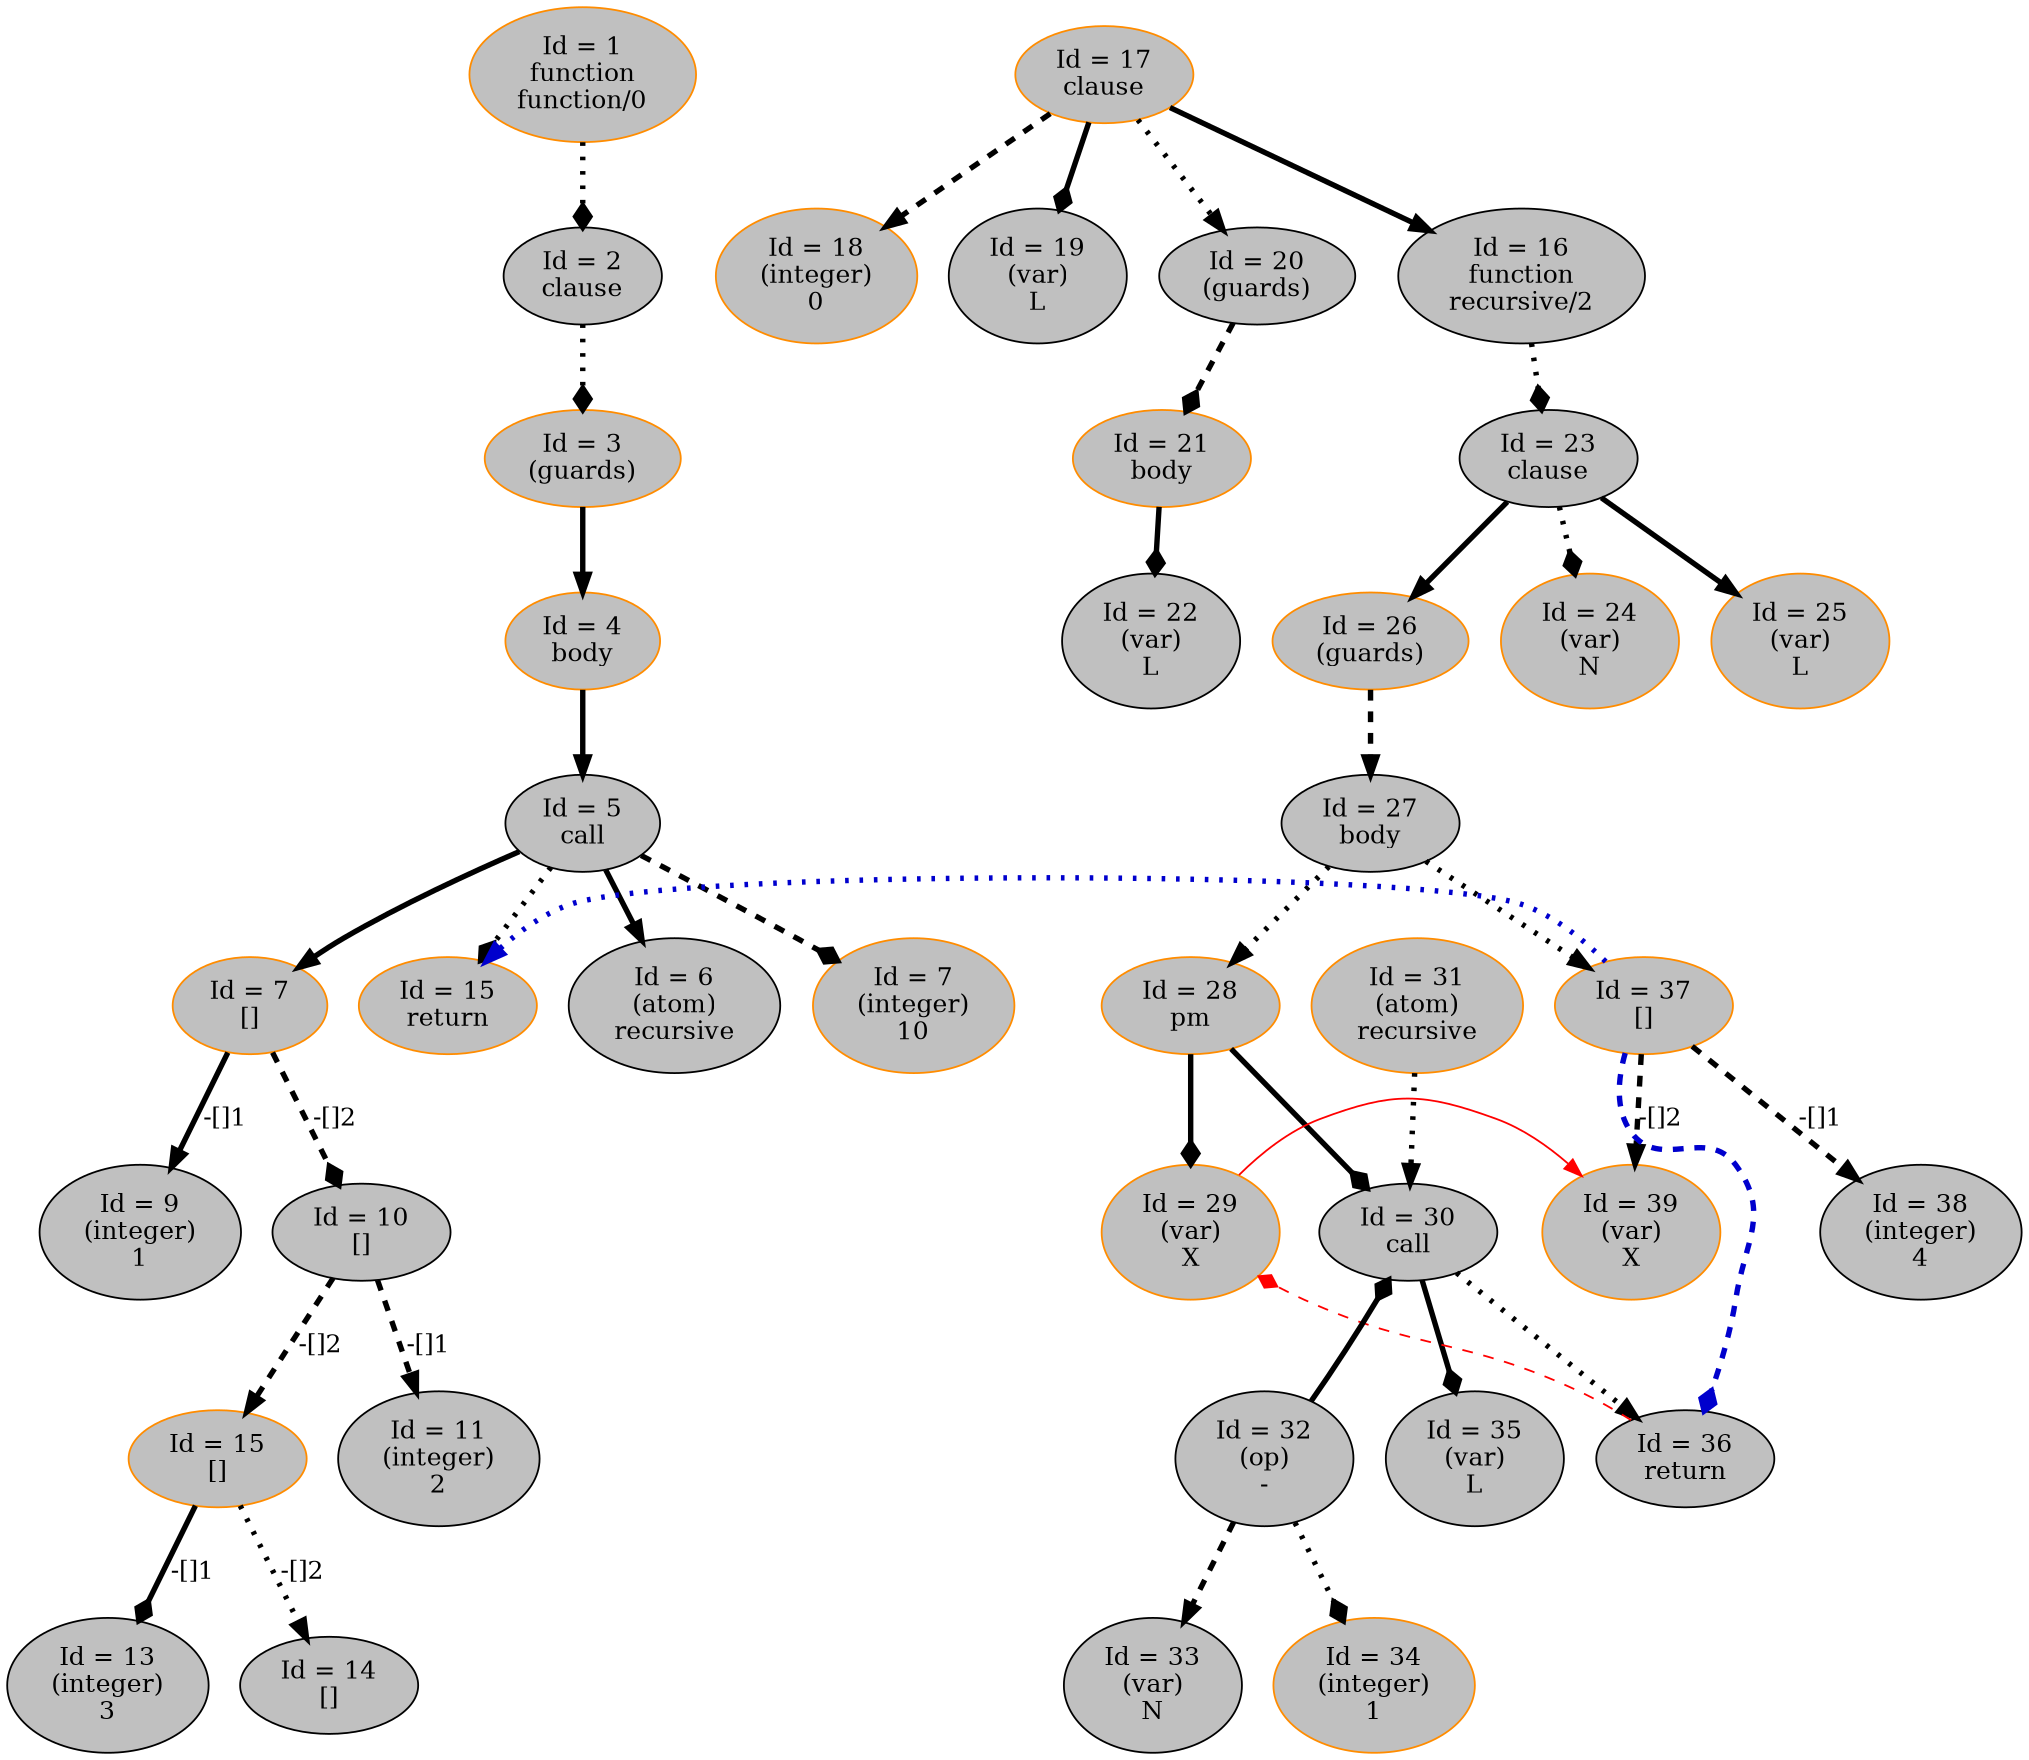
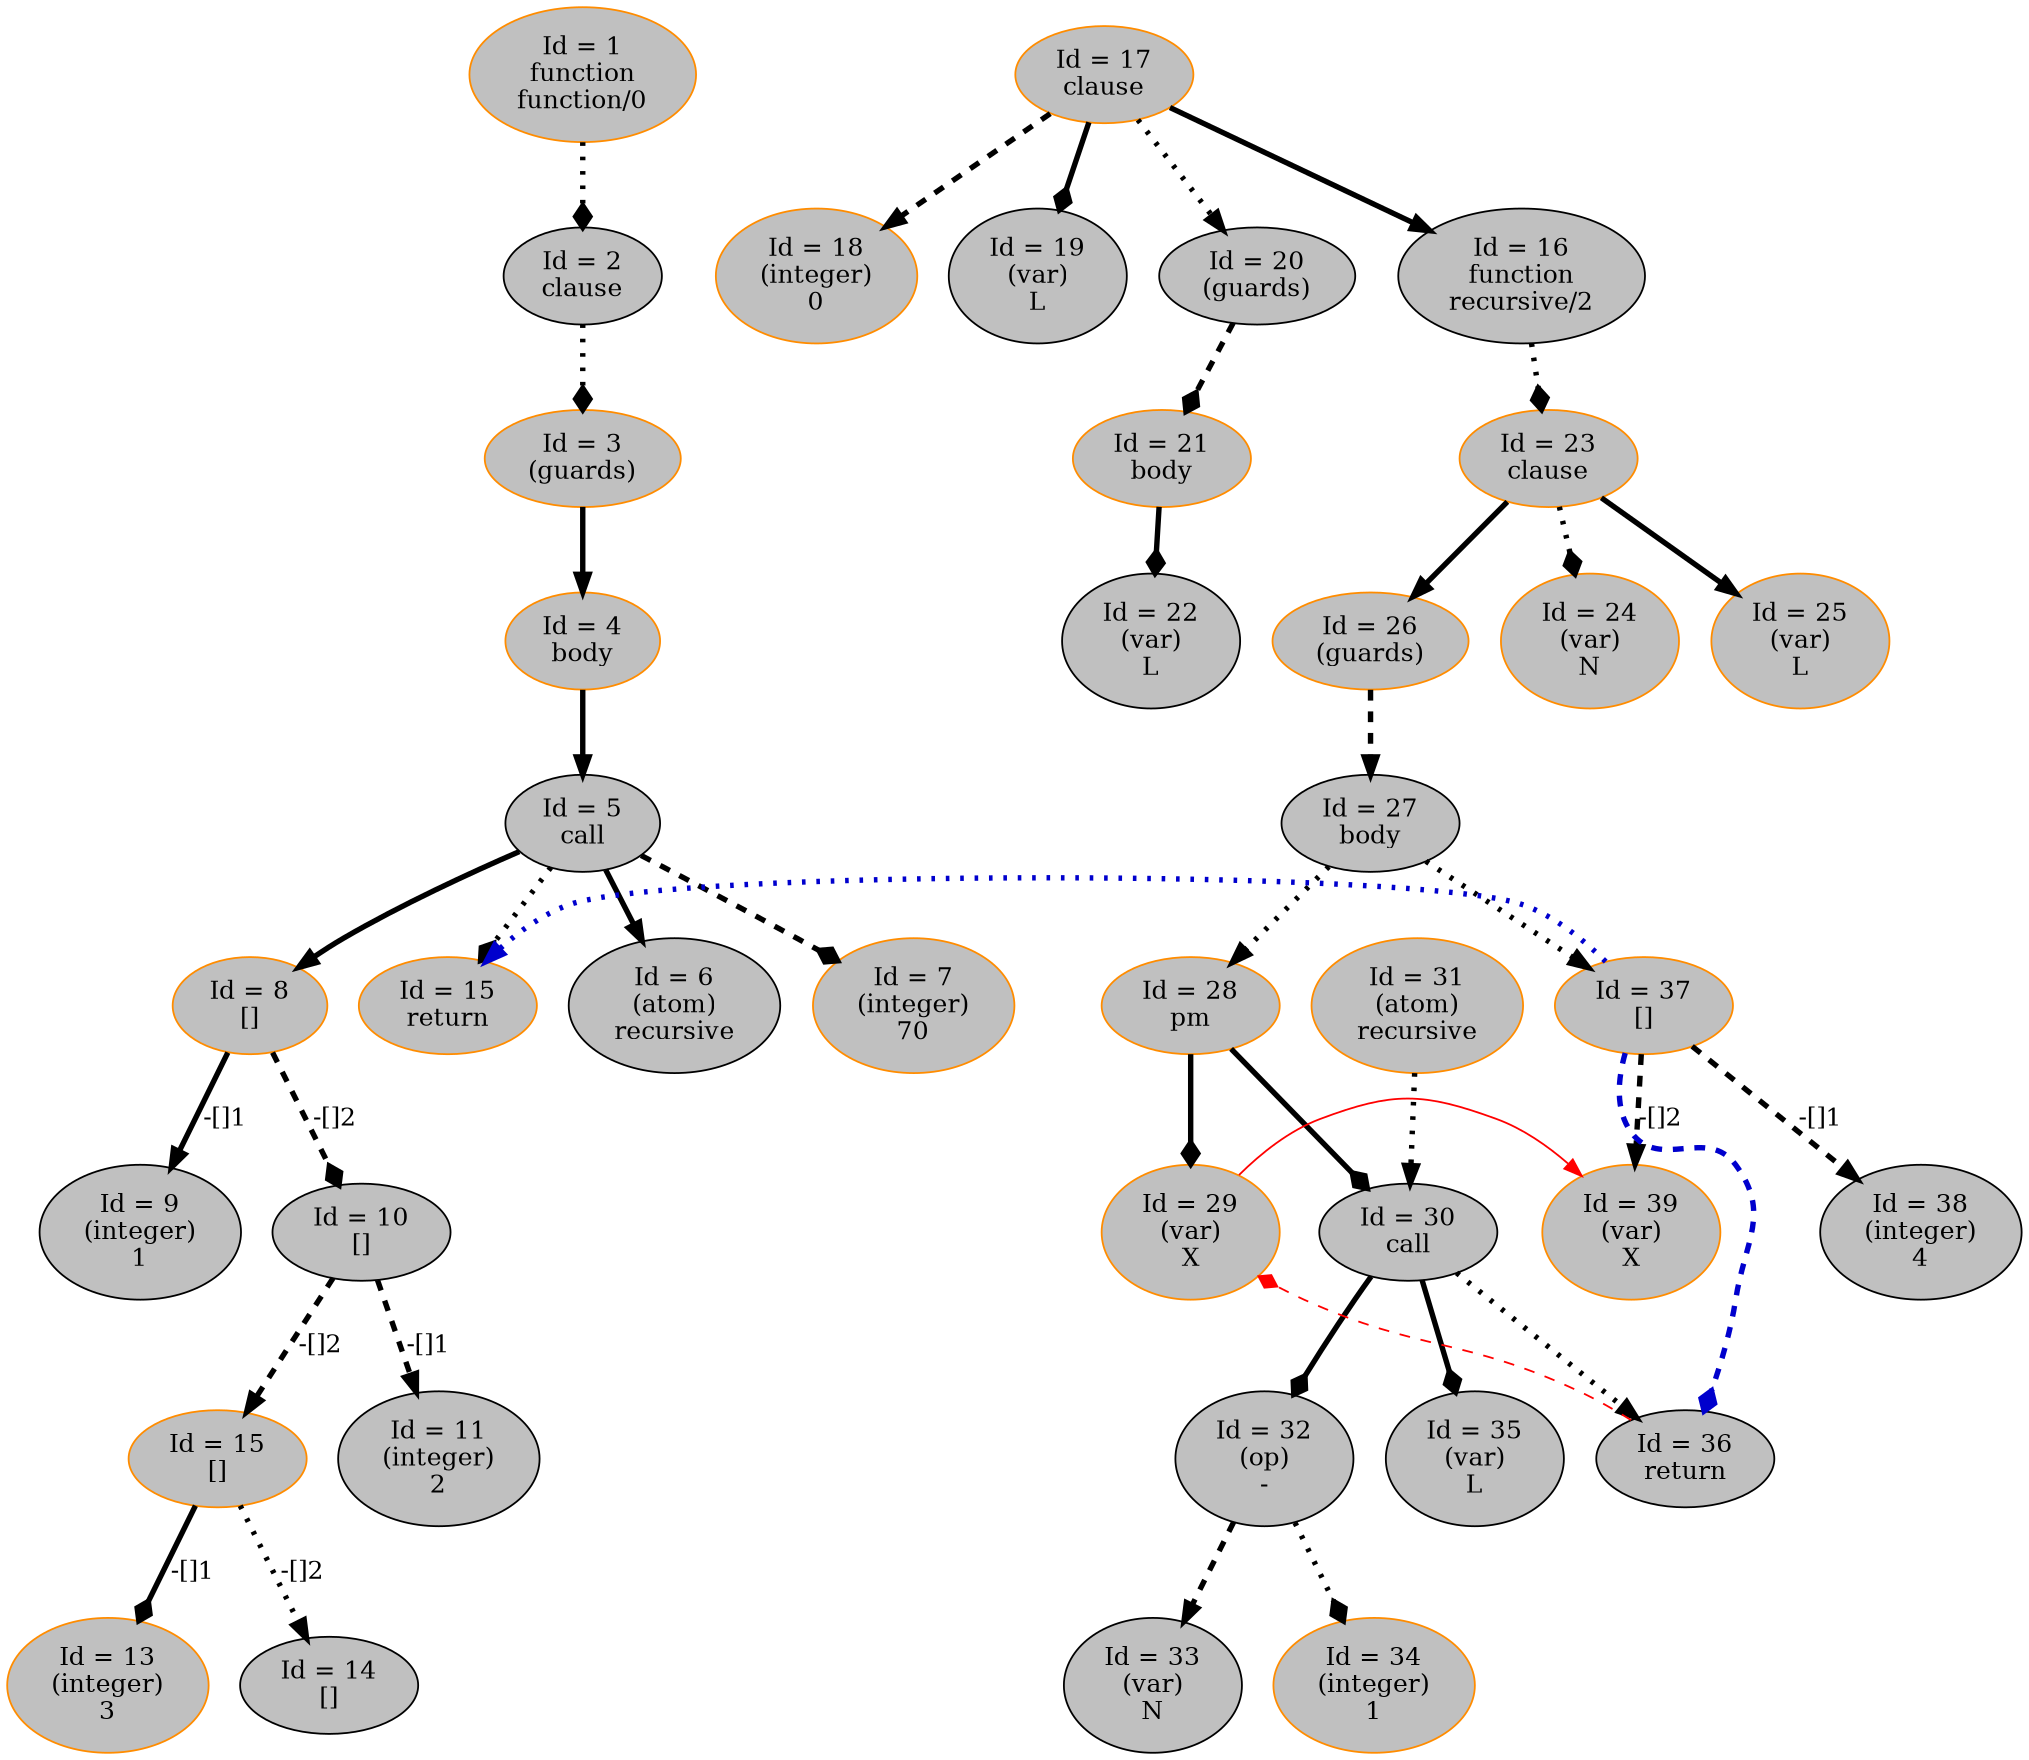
  digraph {
    node [color=darkorange fillcolor=gray fontcolor=black penwidth=1 shape=ellipse style=filled]
    edge [arrowhead=normal color=black penwidth=3 style=solid]
    n1 [label="Id = 1\nfunction\nfunction/0"]
    n2 [color=black label="Id = 2\nclause"]
    n3 [label="Id = 3\n(guards)\n"]
    n4 [label="Id = 4\nbody"]
    n5 [color=black label="Id = 5\ncall"]
    n6 [color=black label="Id = 6\n(atom)\nrecursive"]
-   n7 [label="Id = 7\n(integer)\n10"]
-   n8 [label="Id = 7\n[]"]
+   n7 [label="Id = 7\n(integer)\n70"]
+   n8 [label="Id = 8\n[]"]
    n9 [label="Id = 15\nreturn"]
    n10 [color=black label="Id = 9\n(integer)\n1"]
    n11 [color=black label="Id = 10\n[]"]
    n12 [color=black label="Id = 11\n(integer)\n2"]
    n13 [label="Id = 15\n[]"]
-   n14 [color=black label="Id = 13\n(integer)\n3"]
+   n14 [label="Id = 13\n(integer)\n3"]
    n15 [color=black label="Id = 14\n[]"]
    n16 [color=black label="Id = 16\nfunction\nrecursive/2"]
-   n17 [color=black label="Id = 23\nclause"]
+   n17 [label="Id = 23\nclause"]
    n18 [label="Id = 17\nclause"]
    n19 [label="Id = 18\n(integer)\n0"]
    n20 [color=black label="Id = 19\n(var)\nL"]
    n21 [color=black label="Id = 20\n(guards)\n"]
    n22 [label="Id = 24\n(var)\nN"]
    n23 [label="Id = 25\n(var)\nL"]
    n24 [label="Id = 26\n(guards)\n"]
    n25 [label="Id = 21\nbody"]
    n26 [color=black label="Id = 22\n(var)\nL"]
    n27 [color=black label="Id = 27\nbody"]
    n28 [label="Id = 28\npm"]
    n29 [label="Id = 37\n[]"]
    n30 [label="Id = 29\n(var)\nX"]
    n31 [color=black label="Id = 30\ncall"]
    n32 [label="Id = 39\n(var)\nX"]
    n33 [color=black label="Id = 36\nreturn"]
    n34 [color=black label="Id = 38\n(integer)\n4"]
    n35 [color=black label="Id = 32\n(op)\n-"]
    n36 [color=black label="Id = 35\n(var)\nL"]
    n37 [label="Id = 31\n(atom)\nrecursive"]
    n38 [color=black label="Id = 33\n(var)\nN"]
    n39 [label="Id = 34\n(integer)\n1"]
    n1 -> n2 [arrowhead=diamond style=dotted]
    n2 -> n3 [arrowhead=diamond style=dotted]
    n3 -> n4
    n4 -> n5
    n5 -> n6
    n5 -> n7 [arrowhead=diamond style=dashed]
    n5 -> n8
    n5 -> n9 [arrowhead=diamond style=dotted]
    n8 -> n10 [label="-[]1"]
    n8 -> n11 [arrowhead=diamond label="-[]2" style=dashed]
    n11 -> n12 [label="-[]1" style=dashed]
    n11 -> n13 [label="-[]2" style=dashed]
    n13 -> n14 [arrowhead=diamond label="-[]1"]
    n13 -> n15 [label="-[]2" style=dotted]
    n16 -> n17 [arrowhead=diamond style=dotted]
    n17 -> n22 [arrowhead=diamond style=dotted]
    n17 -> n23
    n17 -> n24
    n18 -> n16
    n18 -> n19 [style=dashed]
    n18 -> n20 [arrowhead=diamond]
    n18 -> n21 [style=dotted]
    n21 -> n25 [arrowhead=diamond style=dashed]
    n24 -> n27 [style=dashed]
    n25 -> n26 [arrowhead=diamond]
    n27 -> n28 [style=dotted]
    n27 -> n29 [style=dotted]
    n28 -> n30 [arrowhead=diamond]
    n28 -> n31 [arrowhead=diamond]
    n29 -> n9 [color=blue3 constraint=false style=dotted]
    n29 -> n32 [label="-[]2" style=dashed]
    n29 -> n33 [arrowhead=diamond color=blue3 constraint=false style=dashed]
    n29 -> n34 [label="-[]1" style=dashed]
    n30 -> n32 [color=red constraint=false penwidth=""]
    n31 -> n33 [style=dotted]
-   n35 -> n31 [arrowhead=diamond]
+   n31 -> n35 [arrowhead=diamond]
    n31 -> n36 [arrowhead=diamond]
    n33 -> n30 [arrowhead=diamond color=red constraint=false style=dashed penwidth=""]
    n35 -> n38 [style=dashed]
    n35 -> n39 [arrowhead=diamond style=dotted]
    n37 -> n31 [style=dotted]
  }
